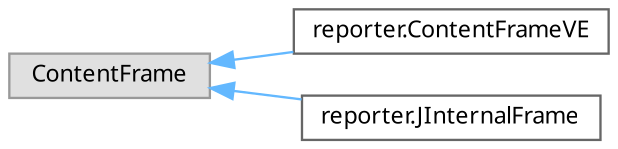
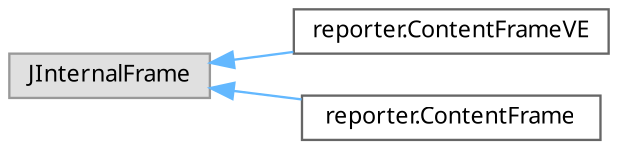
  digraph {
    fontname="Noto Sans"
    rankdir=LR
    node [color=grey40 fillcolor=white fontname="Noto Sans" fontsize=10 shape=box style=filled]
    edge [color=steelblue1 dir=back fontname="Noto Sans" fontsize=10 labelfontname=Helvetica labelfontsize=10 style=solid]
-   n1 [color=grey60 fillcolor="#E0E0E0" height=0.2 label=ContentFrame width=0.4]
+   n1 [color=grey60 fillcolor="#E0E0E0" height=0.2 label=JInternalFrame width=0.4]
    n2 [height=0.2 label="reporter.ContentFrameVE" width=0.4]
-   n3 [height=0.2 label="reporter.JInternalFrame" width=0.4]
+   n3 [height=0.2 label="reporter.ContentFrame" width=0.4]
    n1 -> n2
    n1 -> n3
  }
